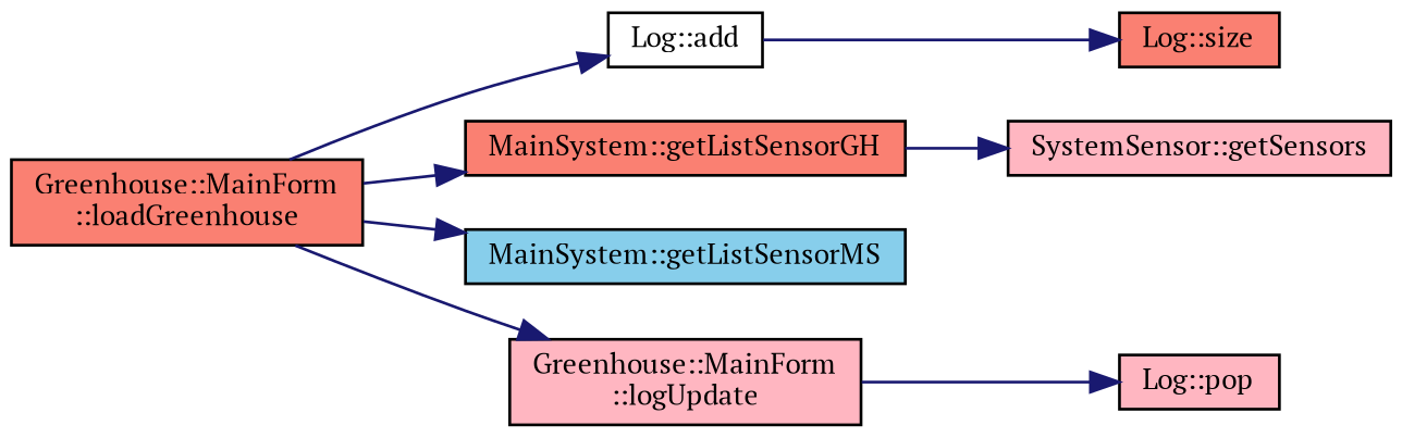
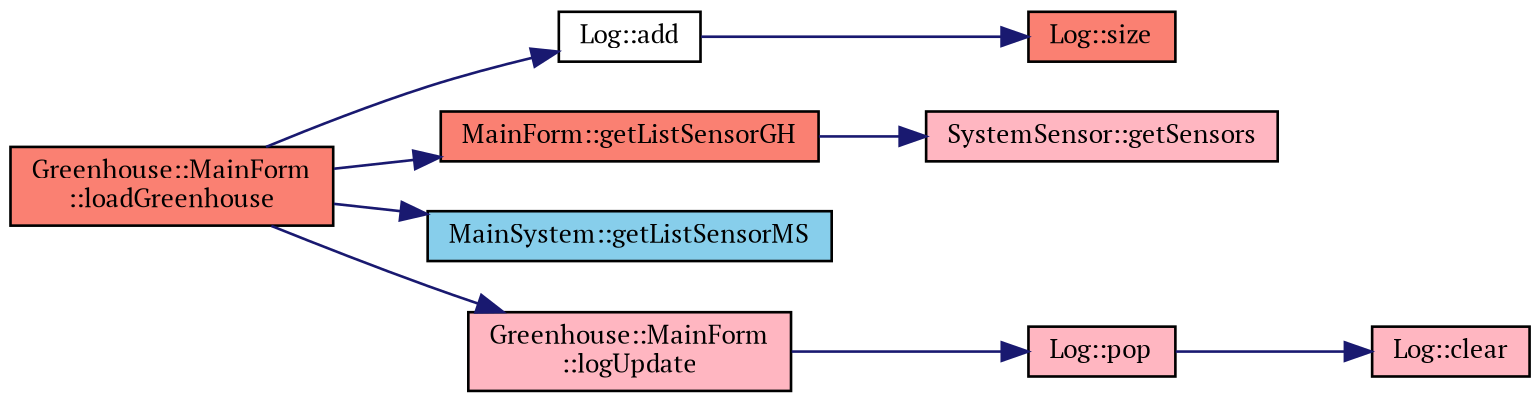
  digraph {
    fontname="PT Serif"
    rankdir=LR
    node [color=black fillcolor=lightpink fontname="PT Serif" fontsize=10 shape=record style=filled]
    edge [color=midnightblue fontname="PT Serif" fontsize=10 labelfontname=Helvetica labelfontsize=10 style=solid]
    n1 [fillcolor=salmon fontcolor=black height=0.2 label="Greenhouse::MainForm\l::loadGreenhouse" width=0.4]
    n2 [fillcolor=white height=0.2 label="Log::add" width=0.4]
-   n3 [fillcolor=salmon height=0.2 label="MainSystem::getListSensorGH" width=0.4]
+   n3 [fillcolor=salmon height=0.2 label="MainForm::getListSensorGH" width=0.4]
    n4 [fillcolor=skyblue height=0.2 label="MainSystem::getListSensorMS" width=0.4]
    n5 [height=0.2 label="Greenhouse::MainForm\l::logUpdate" width=0.4]
    n6 [fillcolor=salmon height=0.2 label="Log::size" width=0.4]
    n7 [height=0.2 label="SystemSensor::getSensors" width=0.4]
    n8 [height=0.2 label="Log::pop" width=0.4]
+   n9 [height=0.2 label="Log::clear" width=0.4]
    n1 -> n2
    n1 -> n3
    n1 -> n4
    n1 -> n5
    n2 -> n6
    n3 -> n7
    n5 -> n8
+   n8 -> n9
  }
